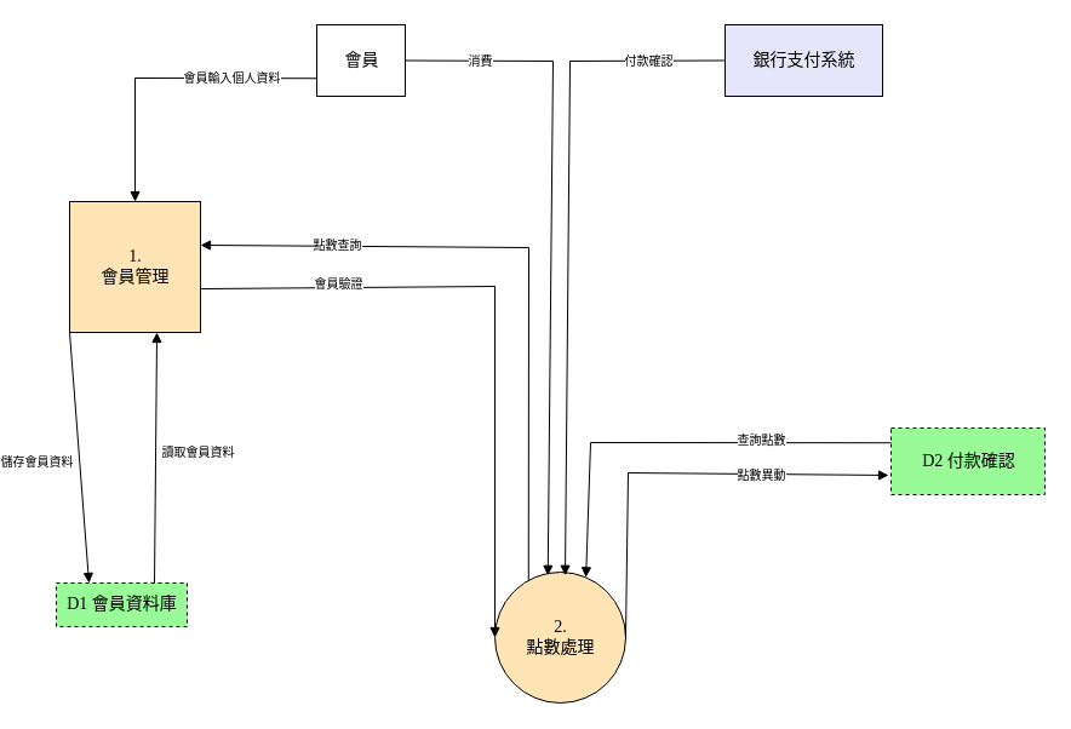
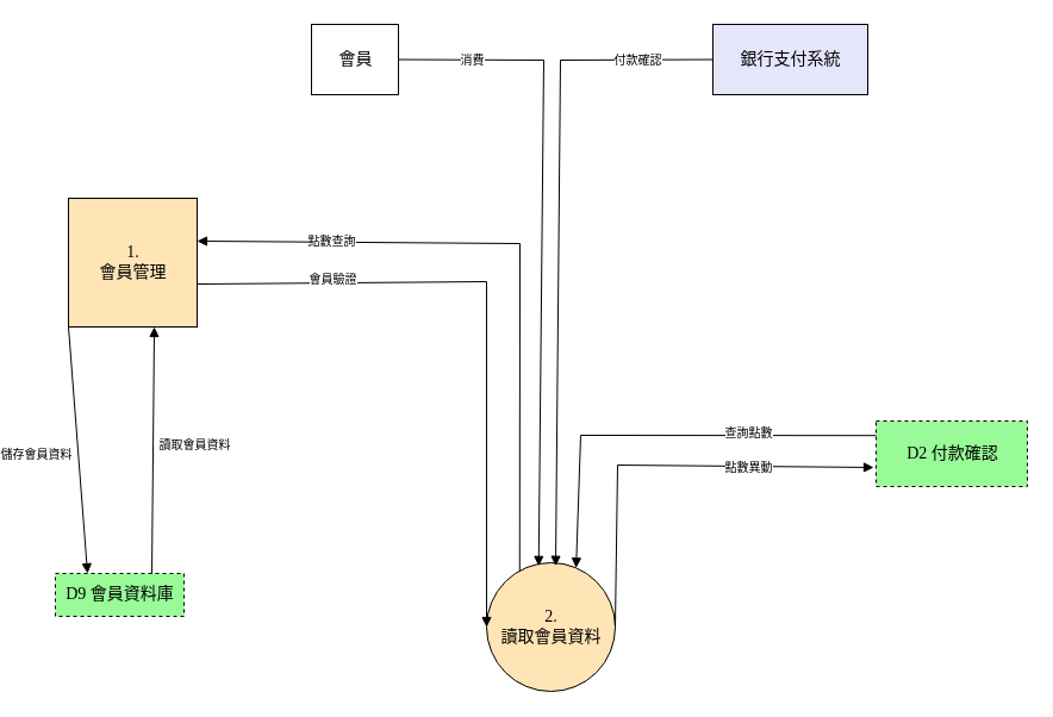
  <mxCell id="0" />
  <mxCell id="1" parent="0" />
  <mxCell id="2" value="&lt;font style='font-size: 14.0px;' face='Microsoft JhengHei' color='#000000'&gt;會員&lt;/font&gt;" style="verticalAlign=middle;html=1;rounded=0;labelBackgroundColor=none;strokeColor=black;fillColor=#ffffff;strokeWidth=1;dashed=0;" parent="1" vertex="1"><mxGeometry x="235" y="20" width="73" height="59" as="geometry" /></mxCell>
  <mxCell id="3" value="&lt;font style='font-size: 14.0px;' face='Microsoft JhengHei' color='#000000'&gt;1.&lt;br/&gt;會員管理&lt;/font&gt;" style="aspect=fixed;verticalAlign=middle;html=1;labelBackgroundColor=none;strokeColor=black;fillColor=#ffe4b5;strokeWidth=1;dashed=0;rounded=0;" parent="1" vertex="1"><mxGeometry x="31" y="166" width="108" height="108" as="geometry" /></mxCell>
- <mxCell id="4" value="&lt;font style='font-size: 14.0px;' face='Microsoft JhengHei' color='#000000'&gt;2.&lt;br/&gt;點數處理&lt;/font&gt;" style="ellipse;aspect=fixed;verticalAlign=middle;html=1;rounded=0;labelBackgroundColor=none;strokeColor=black;fillColor=#ffe4b5;strokeWidth=1;dashed=0;" parent="1" vertex="1"><mxGeometry x="382" y="472" width="108" height="108" as="geometry" /></mxCell>
+ <mxCell id="4" value="&lt;font style='font-size: 14.0px;' face='Microsoft JhengHei' color='#000000'&gt;2.&lt;br/&gt;讀取會員資料&lt;/font&gt;" style="ellipse;aspect=fixed;verticalAlign=middle;html=1;rounded=0;labelBackgroundColor=none;strokeColor=black;fillColor=#ffe4b5;strokeWidth=1;dashed=0;" parent="1" vertex="1"><mxGeometry x="382" y="472" width="108" height="108" as="geometry" /></mxCell>
  <mxCell id="5" value="&lt;font style='font-size: 14.0px;' face='Microsoft JhengHei' color='#000000'&gt;銀行支付系統&lt;/font&gt;" style="verticalAlign=middle;html=1;rounded=0;labelBackgroundColor=none;strokeColor=black;fillColor=#e6e6fa;strokeWidth=1;dashed=0;" parent="1" vertex="1"><mxGeometry x="572" y="20" width="130" height="59" as="geometry" /></mxCell>
- <mxCell id="6" value="&lt;font style='font-size: 14.0px;' face='Microsoft JhengHei' color='#000000'&gt;D1 會員資料庫&lt;/font&gt;" style="verticalAlign=middle;html=1;rounded=0;labelBackgroundColor=none;strokeColor=black;fillColor=#98fb98;strokeWidth=1;dashed=1;" parent="1" vertex="1"><mxGeometry x="20" y="481" width="108" height="36" as="geometry" /></mxCell>
+ <mxCell id="6" value="&lt;font style='font-size: 14.0px;' face='Microsoft JhengHei' color='#000000'&gt;D9 會員資料庫&lt;/font&gt;" style="verticalAlign=middle;html=1;rounded=0;labelBackgroundColor=none;strokeColor=black;fillColor=#98fb98;strokeWidth=1;dashed=1;" parent="1" vertex="1"><mxGeometry x="20" y="481" width="108" height="36" as="geometry" /></mxCell>
  <mxCell id="7" value="&lt;font style='font-size: 14.0px;' face='Microsoft JhengHei' color='#000000'&gt;D2 付款確認&lt;/font&gt;" style="verticalAlign=middle;html=1;rounded=0;labelBackgroundColor=none;strokeColor=black;fillColor=#98fb98;strokeWidth=1;dashed=1;" parent="1" vertex="1"><mxGeometry x="709" y="353" width="127" height="55" as="geometry" /></mxCell>
- <mxCell id="8" style="html=1;endArrow=block;dashed=0;endFill=1;startArrow=none;startFill=0;fillColor=black;strokeColor=black;strokeWidth=1;rounded=0;exitX=0;exitY=0.75;entryX=0.5;entryY=0.0;exitDx=0;exitDy=0;" parent="1" source="2" target="3" edge="1"><mxGeometry relative="1" as="geometry"><mxPoint x="279.28" y="50" as="sourcePoint" /><mxPoint x="89" y="151.65" as="targetPoint" /><Array as="points"><mxPoint x="85" y="64" /></Array></mxGeometry></mxCell>
- <mxCell id="9" value="&lt;font face=&quot;Microsoft JhengHei&quot;&gt;&lt;span style=&quot;font-size: 10px;&quot;&gt;會員輸入個人資料&lt;/span&gt;&lt;/font&gt;" style="edgeLabel;html=1;align=center;verticalAlign=bottom;resizable=0;points=[];" parent="8" vertex="1" connectable="0"><mxGeometry relative="1" as="geometry"><mxPoint x="55" y="8" as="offset" /></mxGeometry></mxCell>
  <mxCell id="10" style="html=1;endArrow=block;dashed=0;endFill=1;startArrow=none;startFill=0;fillColor=black;strokeColor=black;strokeWidth=1;rounded=0;exitX=1;exitY=0.5;entryX=0.405;entryY=0.026;exitDx=0;exitDy=0;entryDx=0;entryDy=0;entryPerimeter=0;" parent="1" source="2" target="4" edge="1"><mxGeometry relative="1" as="geometry"><mxPoint x="360" y="47.302" as="sourcePoint" /><mxPoint x="426.654" y="471.995" as="targetPoint" /><Array as="points"><mxPoint x="430" y="50" /></Array></mxGeometry></mxCell>
  <mxCell id="11" value="&lt;font style='font-size: 10.0px;' face='Microsoft JhengHei' color='#000000'&gt; 消費&lt;/font&gt;" style="edgeLabel;html=1;align=center;verticalAlign=bottom;resizable=0;points=[];" parent="10" vertex="1" connectable="0"><mxGeometry relative="1" as="geometry"><mxPoint x="-59" y="-143" as="offset" /></mxGeometry></mxCell>
  <mxCell id="12" style="html=1;endArrow=block;dashed=0;endFill=1;startArrow=none;startFill=0;fillColor=black;strokeColor=black;strokeWidth=1;rounded=0;exitX=0;exitY=0.5;entryX=0.583;entryY=0.0;exitDx=0;exitDy=0;" parent="1" source="5" edge="1"><mxGeometry relative="1" as="geometry"><mxPoint x="558.25" y="174.5" as="sourcePoint" /><mxPoint x="439.999" y="474.713" as="targetPoint" /><Array as="points"><mxPoint x="444" y="50" /></Array></mxGeometry></mxCell>
  <mxCell id="13" value="&lt;font style='font-size: 10.0px;' face='Microsoft JhengHei' color='#000000'&gt; 付款確認&lt;/font&gt;" style="edgeLabel;html=1;align=center;verticalAlign=bottom;resizable=0;points=[];" parent="12" vertex="1" connectable="0"><mxGeometry relative="1" as="geometry"><mxPoint x="66" y="-140" as="offset" /></mxGeometry></mxCell>
  <mxCell id="14" style="html=1;endArrow=block;dashed=0;endFill=1;startArrow=none;startFill=0;fillColor=black;strokeColor=black;strokeWidth=1;rounded=0;entryX=0.667;entryY=1.0;exitX=0.75;exitY=0;exitDx=0;exitDy=0;" parent="1" source="6" target="3" edge="1"><mxGeometry relative="1" as="geometry"><mxPoint x="106" y="481" as="sourcePoint" /><mxPoint x="107" y="277.16" as="targetPoint" /><Array as="points" /></mxGeometry></mxCell>
  <mxCell id="15" value="&lt;font style='font-size: 10.0px;' face='Microsoft JhengHei' color='#000000'&gt; 讀取會員資料&lt;/font&gt;" style="edgeLabel;html=1;align=center;verticalAlign=bottom;resizable=0;points=[];" parent="14" vertex="1" connectable="0"><mxGeometry relative="1" as="geometry"><mxPoint x="34" y="4" as="offset" /></mxGeometry></mxCell>
  <mxCell id="16" style="html=1;endArrow=block;dashed=0;endFill=1;startArrow=none;startFill=0;fillColor=black;strokeColor=black;strokeWidth=1;rounded=0;exitX=0.0;exitY=0.222;entryX=0.722;entryY=0.0;" parent="1" source="7" target="4" edge="1"><mxGeometry relative="1" as="geometry"><mxPoint x="601.92" y="361" as="sourcePoint" /><mxPoint x="460" y="467.39" as="targetPoint" /><Array as="points"><mxPoint x="461" y="365" /></Array></mxGeometry></mxCell>
  <mxCell id="17" value="&lt;font style='font-size: 10.0px;' face='Microsoft JhengHei' color='#000000'&gt; 查詢點數&lt;/font&gt;" style="edgeLabel;html=1;align=center;verticalAlign=bottom;resizable=0;points=[];" parent="16" vertex="1" connectable="0"><mxGeometry relative="1" as="geometry"><mxPoint x="72" y="6" as="offset" /></mxGeometry></mxCell>
  <mxCell id="18" style="html=1;endArrow=block;dashed=0;endFill=1;startArrow=none;startFill=0;fillColor=black;strokeColor=black;strokeWidth=1;rounded=0;exitX=0;exitY=1;exitDx=0;exitDy=0;entryX=0.25;entryY=0;entryDx=0;entryDy=0;" parent="1" source="3" target="6" edge="1"><mxGeometry relative="1" as="geometry"><mxPoint x="71" y="267.18" as="sourcePoint" /><mxPoint x="-41.93" y="375" as="targetPoint" /><Array as="points" /></mxGeometry></mxCell>
  <mxCell id="19" value="&lt;font style='font-size: 10.0px;' face='Microsoft JhengHei' color='#000000'&gt; 儲存會員資料&lt;/font&gt;" style="edgeLabel;html=1;align=center;verticalAlign=bottom;resizable=0;points=[];" parent="18" vertex="1" connectable="0"><mxGeometry relative="1" as="geometry"><mxPoint x="-36" y="11" as="offset" /></mxGeometry></mxCell>
  <mxCell id="20" style="html=1;endArrow=block;dashed=0;endFill=1;startArrow=none;startFill=0;fillColor=black;strokeColor=black;strokeWidth=1;rounded=0;exitX=1.0;exitY=0.667;entryX=0;entryY=0.5;entryDx=0;entryDy=0;" parent="1" source="3" target="4" edge="1"><mxGeometry relative="1" as="geometry"><mxPoint x="140.05" y="234" as="sourcePoint" /><mxPoint x="394" y="481.93" as="targetPoint" /><Array as="points"><mxPoint x="382" y="236" /></Array></mxGeometry></mxCell>
  <mxCell id="21" value="&lt;font style='font-size: 10.0px;' face='Microsoft JhengHei' color='#000000'&gt; 會員驗證&lt;/font&gt;" style="edgeLabel;html=1;align=center;verticalAlign=bottom;resizable=0;points=[];" parent="20" vertex="1" connectable="0"><mxGeometry relative="1" as="geometry"><mxPoint x="-130" y="-18" as="offset" /></mxGeometry></mxCell>
  <mxCell id="22" style="html=1;endArrow=block;dashed=0;endFill=1;startArrow=none;startFill=0;fillColor=black;strokeColor=black;strokeWidth=1;rounded=0;exitX=1;exitY=0.5;exitDx=0;exitDy=0;" parent="1" source="4" edge="1"><mxGeometry relative="1" as="geometry"><mxPoint x="481" y="481" as="sourcePoint" /><mxPoint x="707" y="392" as="targetPoint" /><Array as="points"><mxPoint x="492" y="390" /></Array></mxGeometry></mxCell>
  <mxCell id="23" value="&lt;font style='font-size: 10.0px;' face='Microsoft JhengHei' color='#000000'&gt; 點數異動&lt;/font&gt;" style="edgeLabel;html=1;align=center;verticalAlign=bottom;resizable=0;points=[];" parent="22" vertex="1" connectable="0"><mxGeometry relative="1" as="geometry"><mxPoint x="70" y="10" as="offset" /></mxGeometry></mxCell>
  <mxCell id="24" style="html=1;endArrow=block;dashed=0;endFill=1;startArrow=none;startFill=0;fillColor=black;strokeColor=black;strokeWidth=1;rounded=0;exitX=0.222;exitY=0.0;entryX=1.0;entryY=0.333;" parent="1" source="4" target="3" edge="1"><mxGeometry relative="1" as="geometry"><mxPoint x="406" y="481.08" as="sourcePoint" /><mxPoint x="149.93" y="198" as="targetPoint" /><Array as="points"><mxPoint x="410" y="204" /></Array></mxGeometry></mxCell>
  <mxCell id="25" value="&lt;font style='font-size: 10.0px;' face='Microsoft JhengHei' color='#000000'&gt; 點數查詢&lt;/font&gt;" style="edgeLabel;html=1;align=center;verticalAlign=bottom;resizable=0;points=[];" parent="24" vertex="1" connectable="0"><mxGeometry relative="1" as="geometry"><mxPoint x="-158" y="4" as="offset" /></mxGeometry></mxCell>
